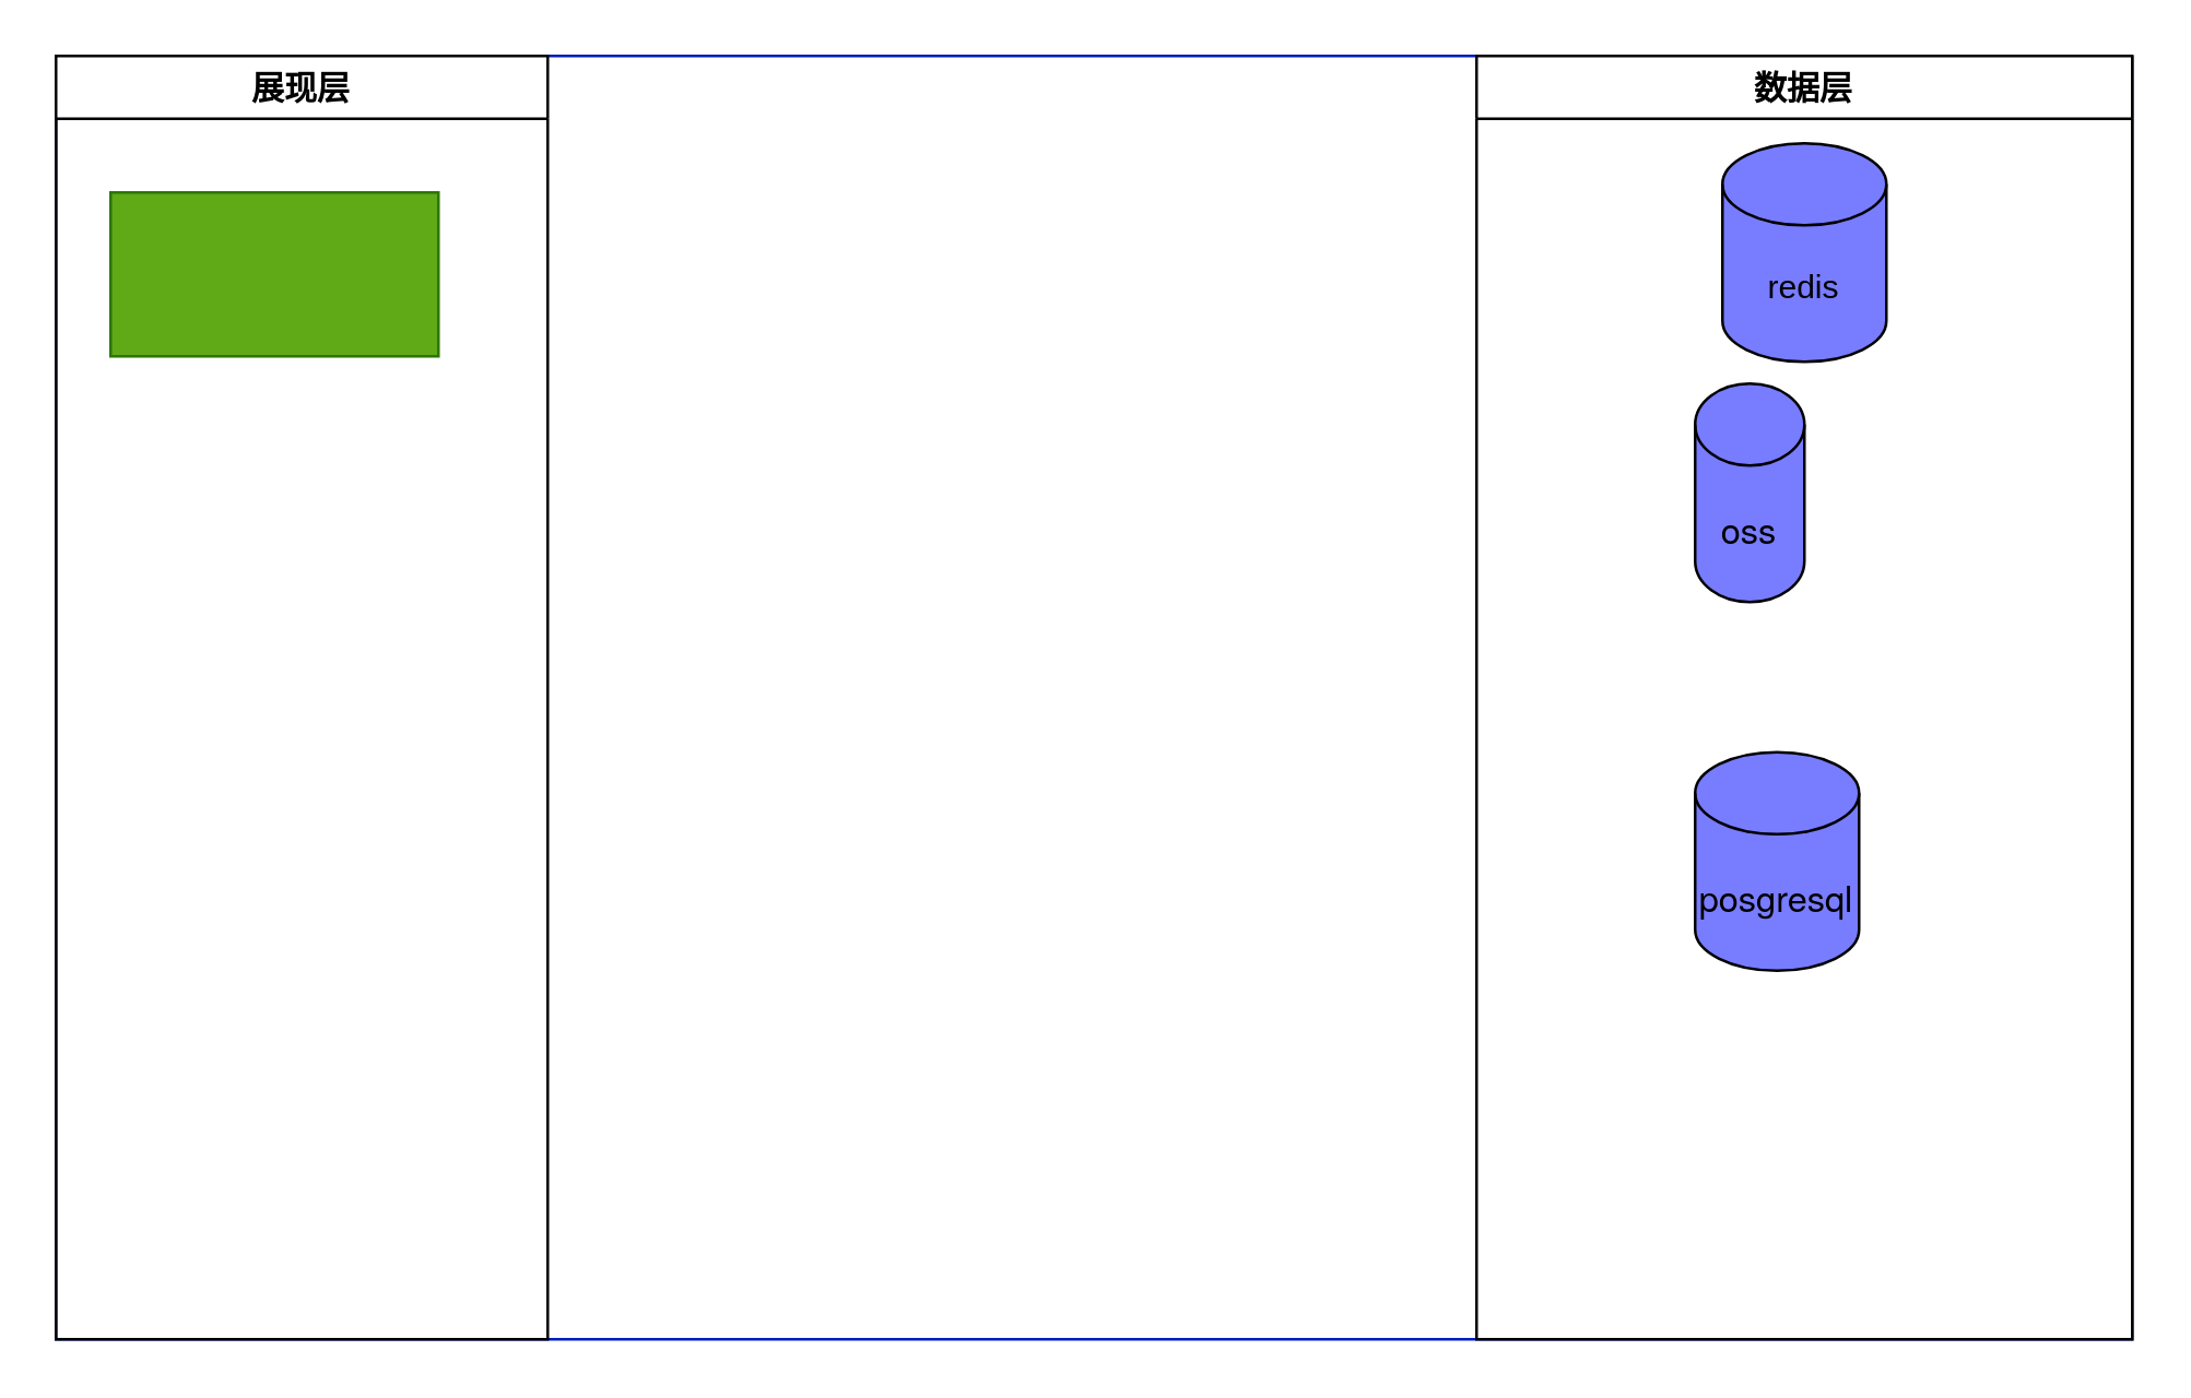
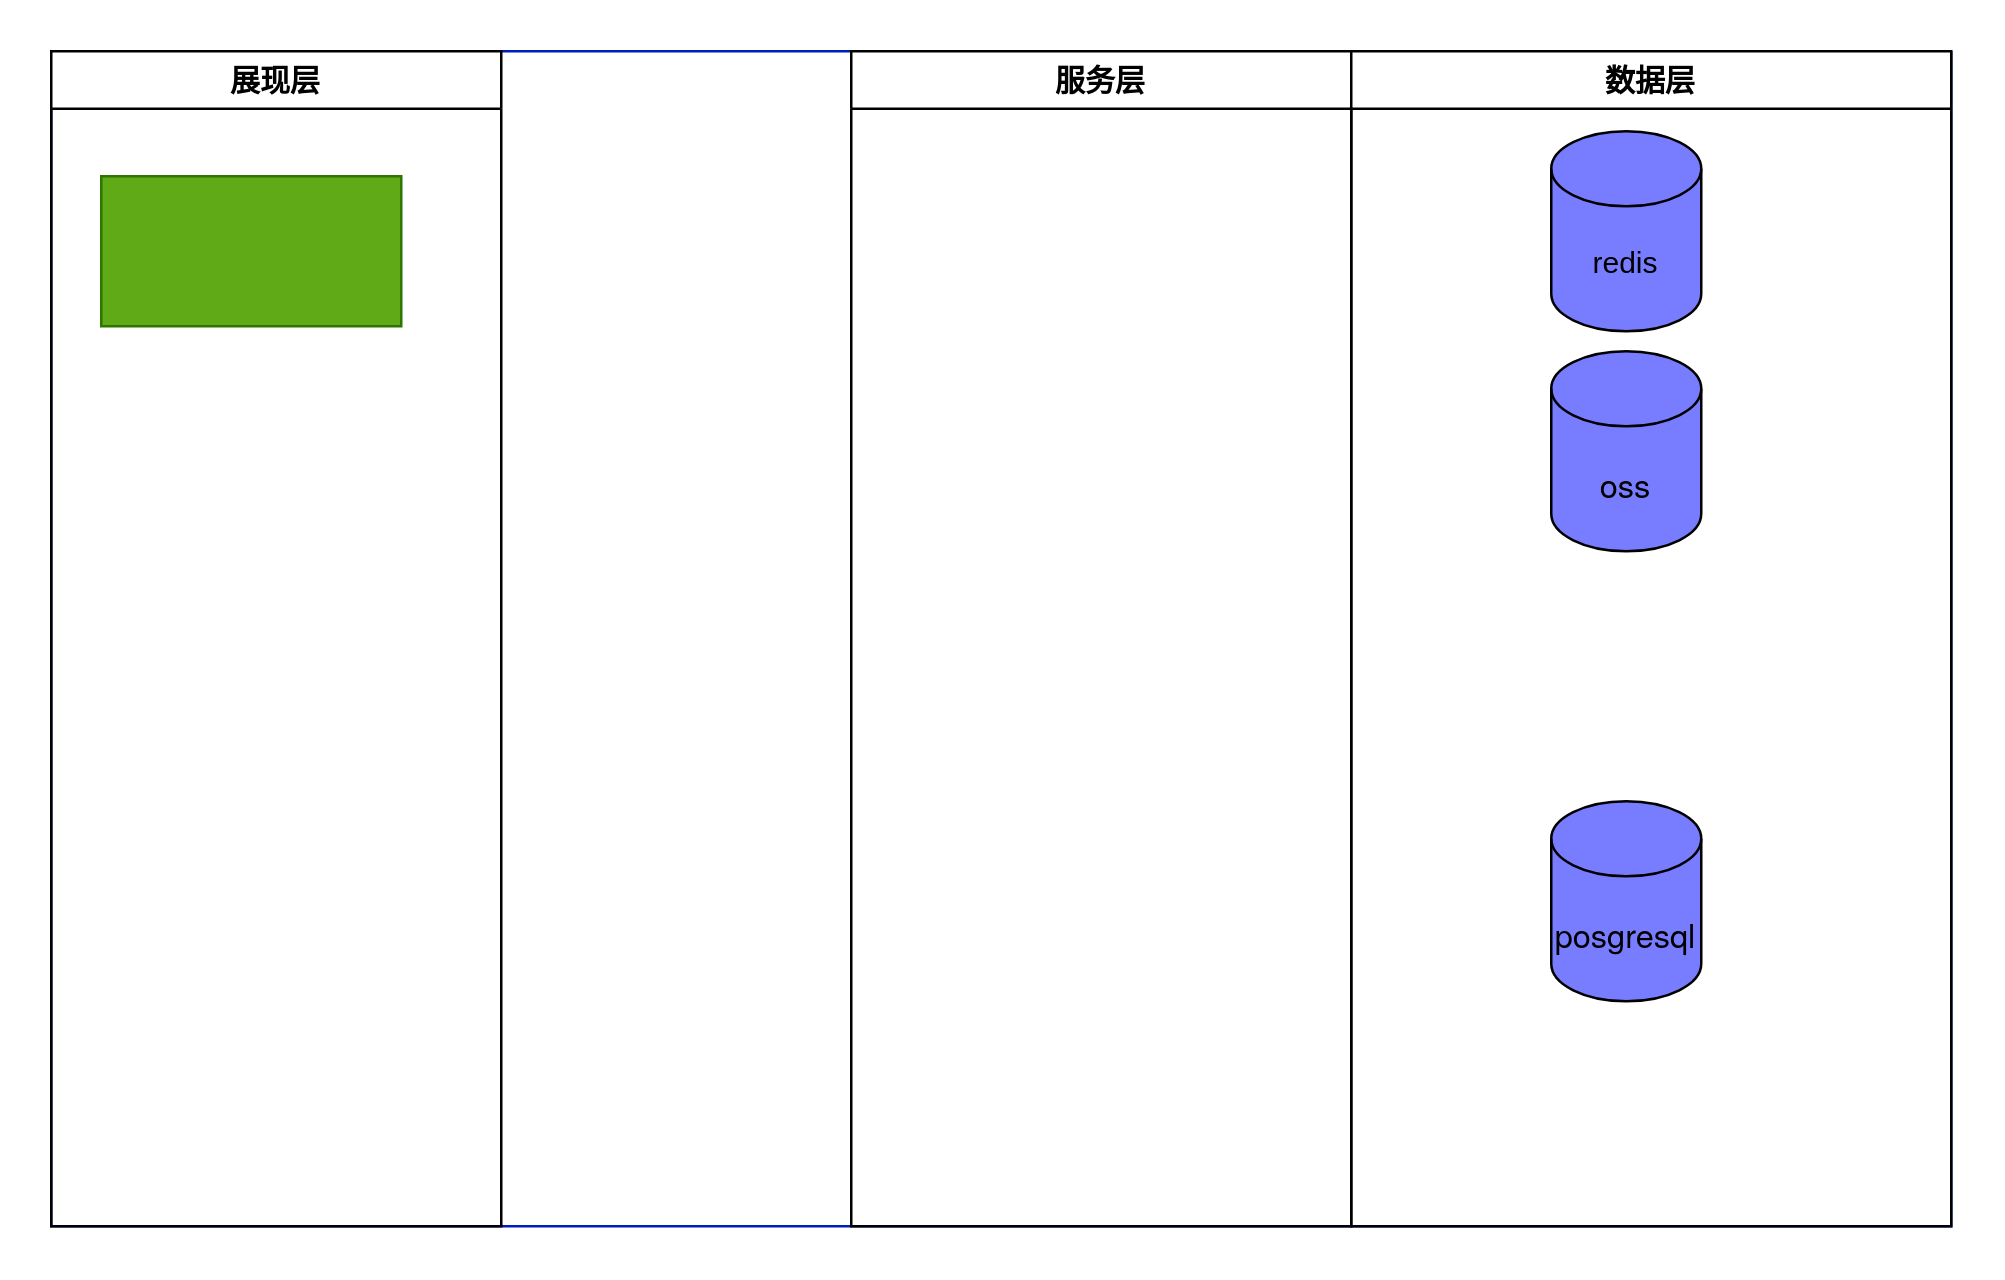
  <mxCell id="0" />
  <mxCell id="1" parent="0" />
  <mxCell id="2" value="" style="swimlane;startSize=0;fillColor=#0050ef;strokeColor=#001DBC;fontColor=#ffffff;" vertex="1" parent="1"><mxGeometry x="20" y="20" width="760" height="470" as="geometry" /></mxCell>
  <mxCell id="3" value="展现层" style="swimlane;" vertex="1" parent="2"><mxGeometry width="180" height="470" as="geometry" /></mxCell>
  <mxCell id="4" value="" style="rounded=0;whiteSpace=wrap;html=1;fillColor=#60a917;fontColor=#ffffff;strokeColor=#2D7600;" vertex="1" parent="3"><mxGeometry x="20" y="50" width="120" height="60" as="geometry" /></mxCell>
+ <mxCell id="5" value="服务层" style="swimlane;" vertex="1" parent="2"><mxGeometry x="320" width="200" height="470" as="geometry" /></mxCell>
  <mxCell id="6" value="数据层" style="swimlane;" vertex="1" parent="2"><mxGeometry x="520" width="240" height="470" as="geometry" /></mxCell>
- <mxCell id="7" value="redis" style="shape=cylinder3;whiteSpace=wrap;html=1;boundedLbl=1;backgroundOutline=1;size=15;fillColor=#787CFF;" vertex="1" parent="6"><mxGeometry x="90" y="32" width="60" height="80" as="geometry" /></mxCell>
- <mxCell id="8" value="&lt;p class=&quot;p1&quot; style=&quot;margin: 0px ; font-stretch: normal ; font-size: 13px ; line-height: normal ; font-family: &amp;#34;helvetica neue&amp;#34;&quot;&gt;oss&lt;br&gt;&lt;/p&gt;" style="shape=cylinder3;whiteSpace=wrap;html=1;boundedLbl=1;backgroundOutline=1;size=15;fillColor=#787CFF;" vertex="1" parent="6"><mxGeometry x="80" y="120" width="40" height="80" as="geometry" /></mxCell>
- <mxCell id="9" value="&lt;p class=&quot;p1&quot; style=&quot;margin: 0px ; font-stretch: normal ; font-size: 13px ; line-height: normal ; font-family: &amp;#34;helvetica neue&amp;#34;&quot;&gt;posgresql&lt;/p&gt;" style="shape=cylinder3;whiteSpace=wrap;html=1;boundedLbl=1;backgroundOutline=1;size=15;fillColor=#787CFF;" vertex="1" parent="6"><mxGeometry x="80" y="255" width="60" height="80" as="geometry" /></mxCell>
+ <mxCell id="7" value="redis" style="shape=cylinder3;whiteSpace=wrap;html=1;boundedLbl=1;backgroundOutline=1;size=15;fillColor=#787CFF;" vertex="1" parent="6"><mxGeometry x="80" y="32" width="60" height="80" as="geometry" /></mxCell>
+ <mxCell id="8" value="&lt;p class=&quot;p1&quot; style=&quot;margin: 0px ; font-stretch: normal ; font-size: 13px ; line-height: normal ; font-family: &amp;#34;helvetica neue&amp;#34;&quot;&gt;oss&lt;br&gt;&lt;/p&gt;" style="shape=cylinder3;whiteSpace=wrap;html=1;boundedLbl=1;backgroundOutline=1;size=15;fillColor=#787CFF;" vertex="1" parent="6"><mxGeometry x="80" y="120" width="60" height="80" as="geometry" /></mxCell>
+ <mxCell id="9" value="&lt;p class=&quot;p1&quot; style=&quot;margin: 0px ; font-stretch: normal ; font-size: 13px ; line-height: normal ; font-family: &amp;#34;helvetica neue&amp;#34;&quot;&gt;posgresql&lt;/p&gt;" style="shape=cylinder3;whiteSpace=wrap;html=1;boundedLbl=1;backgroundOutline=1;size=15;fillColor=#787CFF;" vertex="1" parent="6"><mxGeometry x="80" y="300" width="60" height="80" as="geometry" /></mxCell>
